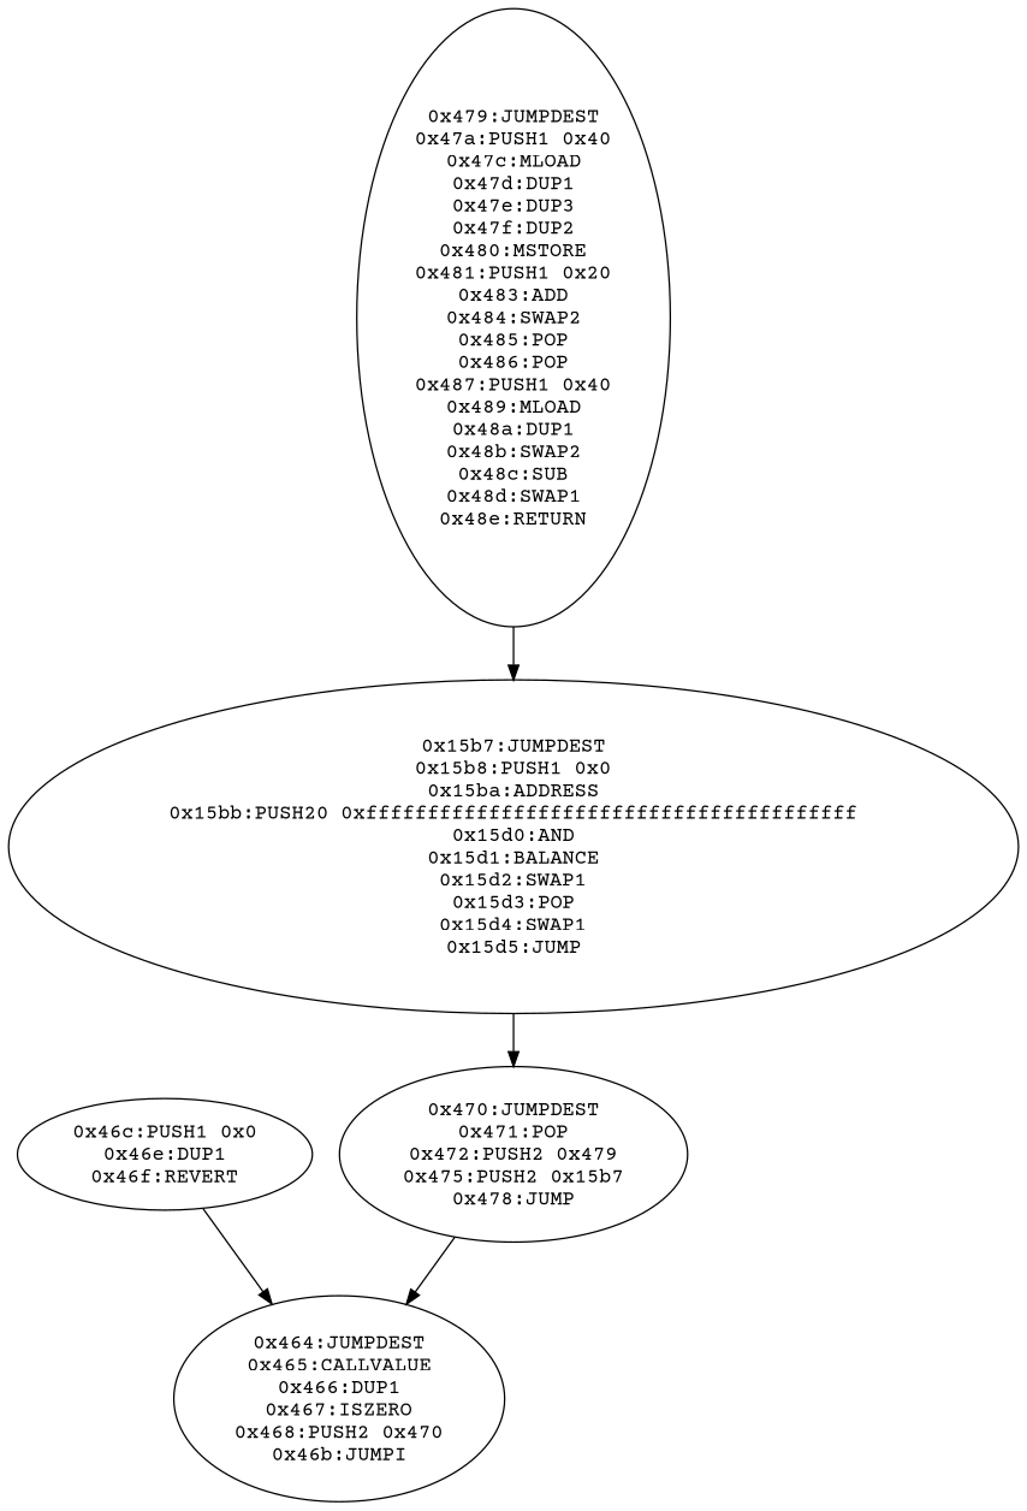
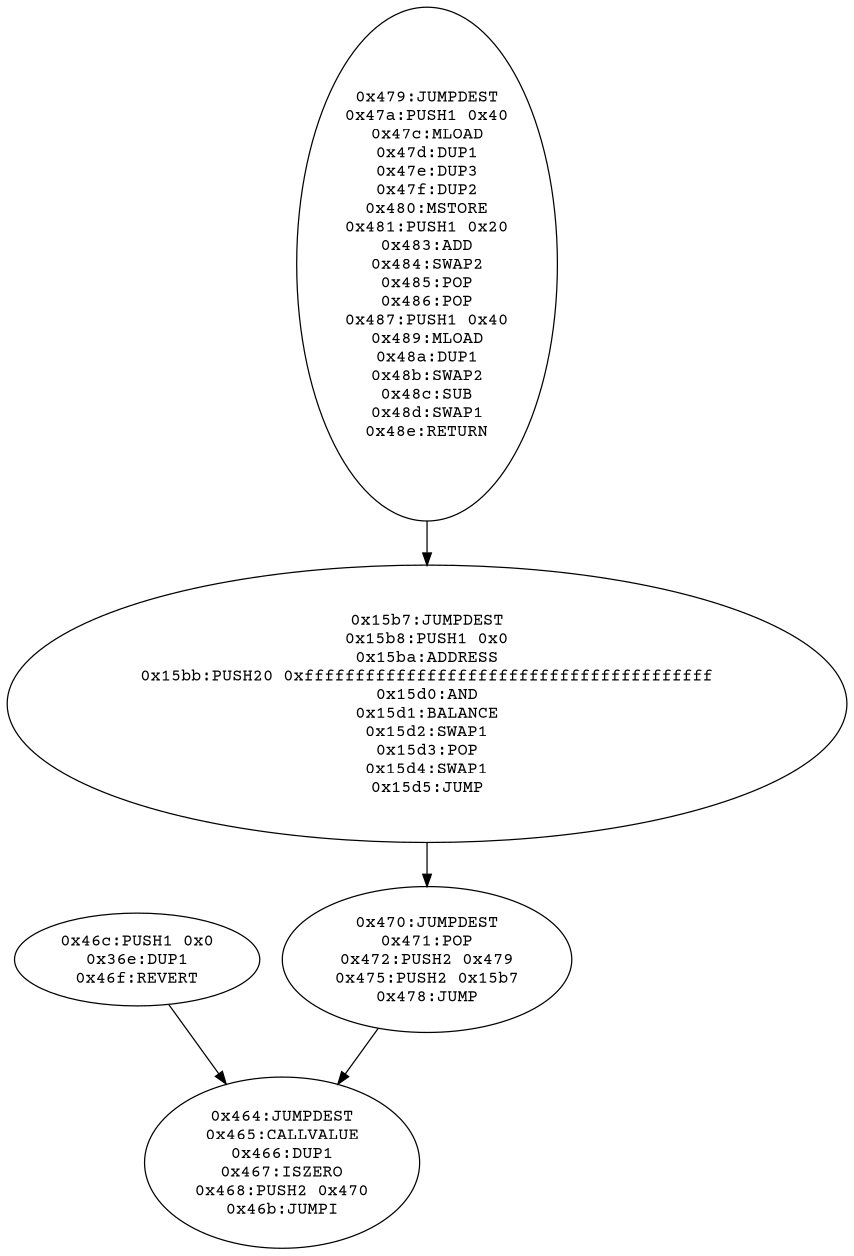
  digraph {
    fontname="Courier Prime"
    node [fontname="Courier Prime"]
    edge [fontname="Courier Prime"]
    n1 [label="0x464:JUMPDEST\n0x465:CALLVALUE\n0x466:DUP1\n0x467:ISZERO\n0x468:PUSH2 0x470\n0x46b:JUMPI"]
-   n2 [label="0x46c:PUSH1 0x0\n0x46e:DUP1\n0x46f:REVERT"]
+   n2 [label="0x46c:PUSH1 0x0\n0x36e:DUP1\n0x46f:REVERT"]
    n3 [label="0x470:JUMPDEST\n0x471:POP\n0x472:PUSH2 0x479\n0x475:PUSH2 0x15b7\n0x478:JUMP"]
    n4 [label="0x15b7:JUMPDEST\n0x15b8:PUSH1 0x0\n0x15ba:ADDRESS\n0x15bb:PUSH20 0xffffffffffffffffffffffffffffffffffffffff\n0x15d0:AND\n0x15d1:BALANCE\n0x15d2:SWAP1\n0x15d3:POP\n0x15d4:SWAP1\n0x15d5:JUMP"]
    n5 [label="0x479:JUMPDEST\n0x47a:PUSH1 0x40\n0x47c:MLOAD\n0x47d:DUP1\n0x47e:DUP3\n0x47f:DUP2\n0x480:MSTORE\n0x481:PUSH1 0x20\n0x483:ADD\n0x484:SWAP2\n0x485:POP\n0x486:POP\n0x487:PUSH1 0x40\n0x489:MLOAD\n0x48a:DUP1\n0x48b:SWAP2\n0x48c:SUB\n0x48d:SWAP1\n0x48e:RETURN"]
    n2 -> n1
    n3 -> n1
    n4 -> n3
    n5 -> n4
  }
